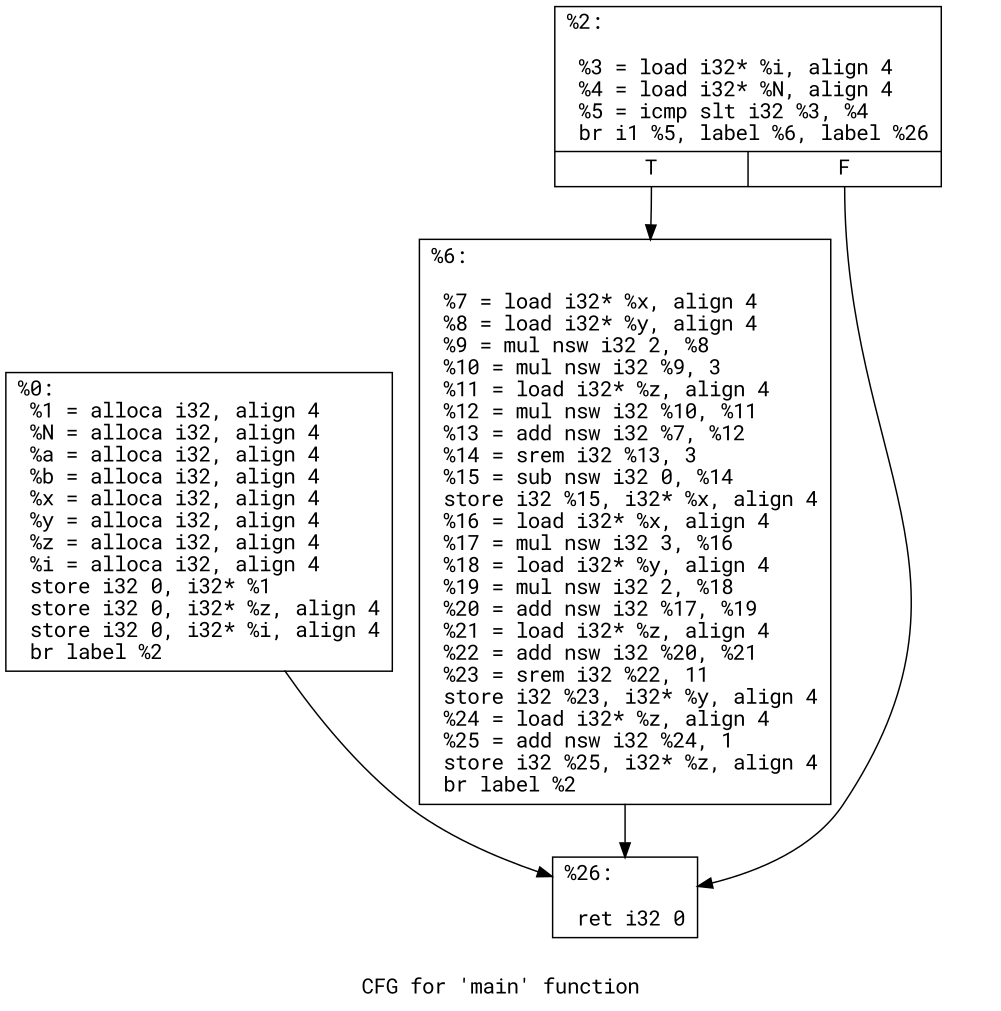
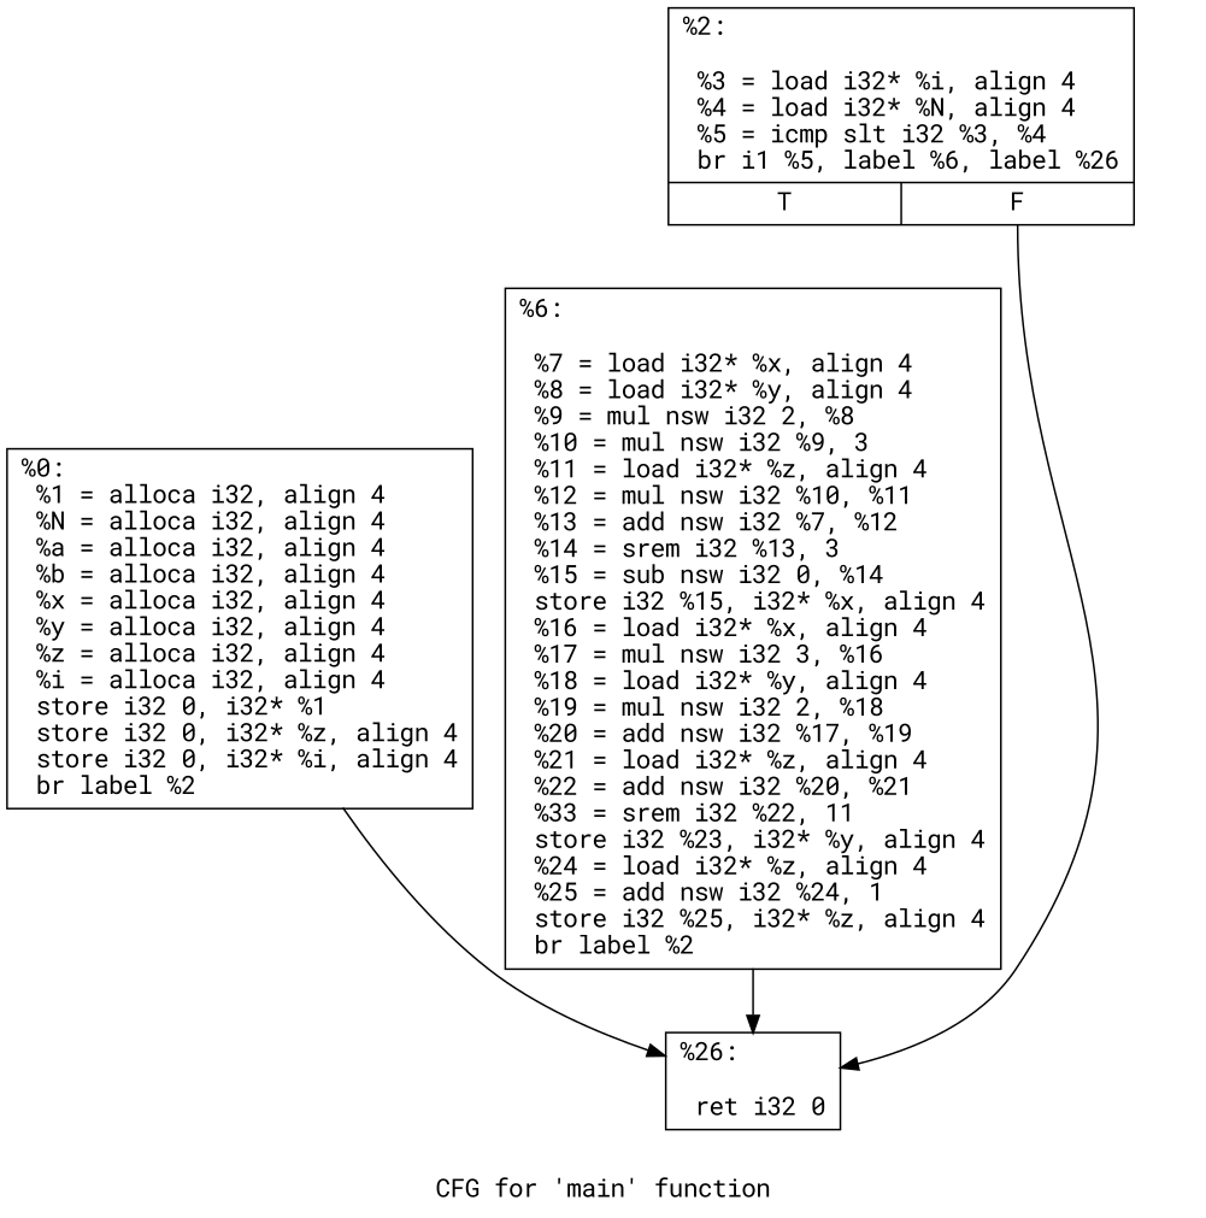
  digraph {
    fontname="Roboto Mono"
    label="CFG for 'main' function"
    node [fontname="Roboto Mono" shape=record]
    edge [fontname="Roboto Mono"]
    n1 [label="{%0:\l  %1 = alloca i32, align 4\l  %N = alloca i32, align 4\l  %a = alloca i32, align 4\l  %b = alloca i32, align 4\l  %x = alloca i32, align 4\l  %y = alloca i32, align 4\l  %z = alloca i32, align 4\l  %i = alloca i32, align 4\l  store i32 0, i32* %1\l  store i32 0, i32* %z, align 4\l  store i32 0, i32* %i, align 4\l  br label %2\l}"]
    n2 [label="{%26:\l\l  ret i32 0\l}"]
    n3 [label="{%2:\l\l  %3 = load i32* %i, align 4\l  %4 = load i32* %N, align 4\l  %5 = icmp slt i32 %3, %4\l  br i1 %5, label %6, label %26\l|{<s0>T|<s1>F}}"]
-   n4 [label="{%6:\l\l  %7 = load i32* %x, align 4\l  %8 = load i32* %y, align 4\l  %9 = mul nsw i32 2, %8\l  %10 = mul nsw i32 %9, 3\l  %11 = load i32* %z, align 4\l  %12 = mul nsw i32 %10, %11\l  %13 = add nsw i32 %7, %12\l  %14 = srem i32 %13, 3\l  %15 = sub nsw i32 0, %14\l  store i32 %15, i32* %x, align 4\l  %16 = load i32* %x, align 4\l  %17 = mul nsw i32 3, %16\l  %18 = load i32* %y, align 4\l  %19 = mul nsw i32 2, %18\l  %20 = add nsw i32 %17, %19\l  %21 = load i32* %z, align 4\l  %22 = add nsw i32 %20, %21\l  %23 = srem i32 %22, 11\l  store i32 %23, i32* %y, align 4\l  %24 = load i32* %z, align 4\l  %25 = add nsw i32 %24, 1\l  store i32 %25, i32* %z, align 4\l  br label %2\l}"]
+   n4 [label="{%6:\l\l  %7 = load i32* %x, align 4\l  %8 = load i32* %y, align 4\l  %9 = mul nsw i32 2, %8\l  %10 = mul nsw i32 %9, 3\l  %11 = load i32* %z, align 4\l  %12 = mul nsw i32 %10, %11\l  %13 = add nsw i32 %7, %12\l  %14 = srem i32 %13, 3\l  %15 = sub nsw i32 0, %14\l  store i32 %15, i32* %x, align 4\l  %16 = load i32* %x, align 4\l  %17 = mul nsw i32 3, %16\l  %18 = load i32* %y, align 4\l  %19 = mul nsw i32 2, %18\l  %20 = add nsw i32 %17, %19\l  %21 = load i32* %z, align 4\l  %22 = add nsw i32 %20, %21\l  %33 = srem i32 %22, 11\l  store i32 %23, i32* %y, align 4\l  %24 = load i32* %z, align 4\l  %25 = add nsw i32 %24, 1\l  store i32 %25, i32* %z, align 4\l  br label %2\l}"]
    n1 -> n2
    n3 -> n2 [tailport=s1]
-   n3 -> n4 [tailport=s0]
    n4 -> n2
  }
